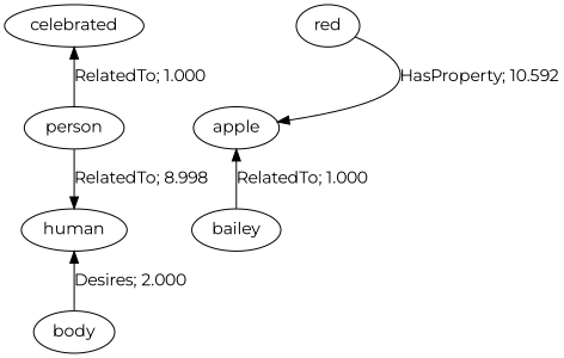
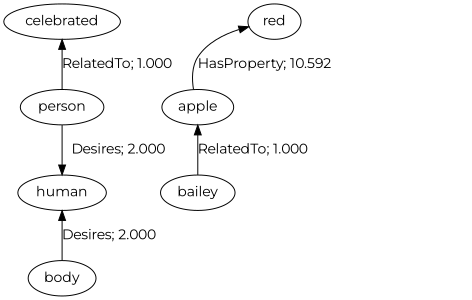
  digraph {
    fontname=Montserrat
    node [fontname=Montserrat]
    edge [dir=back fontname=Montserrat]
    n1 [label=celebrated]
    n2 [label=person]
    n3 [label=human]
    n4 [label=body]
    n5 [label=red]
    n6 [label=apple]
    n7 [label=bailey]
    n1 -> n2 [label="RelatedTo; 1.000" weight=2.000]
-   n2 -> n3 [dir=forward label="RelatedTo; 8.998" weight=8.998]
+   n2 -> n3 [dir=forward label="Desires; 2.000" weight=8.998]
    n3 -> n4 [label="Desires; 2.000" weight=16.751]
-   n6 -> n5 [label="HasProperty; 10.592" weight=10.592]
+   n5 -> n6 [label="HasProperty; 10.592" weight=10.592]
    n6 -> n7 [label="RelatedTo; 1.000" weight=1.000]
  }
